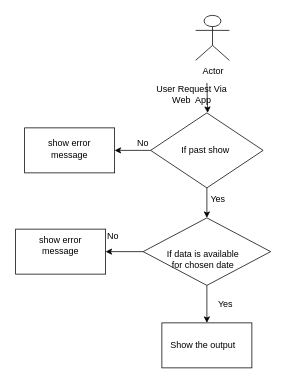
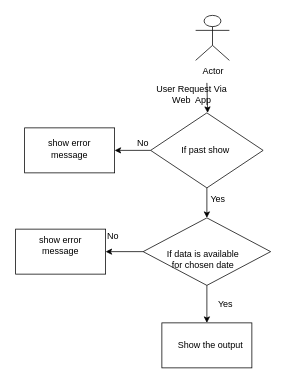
  <mxCell id="0" />
  <mxCell id="1" parent="0" />
  <mxCell id="2" value="" style="endArrow=classic;html=1;rounded=0;" edge="1" parent="1"><mxGeometry width="50" height="50" relative="1" as="geometry"><mxPoint x="275" y="110" as="sourcePoint" /><mxPoint x="276" y="150" as="targetPoint" /></mxGeometry></mxCell>
  <mxCell id="3" value="Actor" style="shape=umlActor;verticalLabelPosition=bottom;verticalAlign=top;html=1;outlineConnect=0;" vertex="1" parent="1"><mxGeometry x="260" y="20" width="45" height="60" as="geometry" /></mxCell>
  <mxCell id="4" value="User Request Via Web&amp;nbsp; App" style="text;html=1;align=center;verticalAlign=middle;whiteSpace=wrap;rounded=0;" vertex="1" parent="1"><mxGeometry x="200" y="110" width="110" height="30" as="geometry" /></mxCell>
  <mxCell id="5" value="If past show&amp;nbsp;" style="rhombus;whiteSpace=wrap;html=1;" vertex="1" parent="1"><mxGeometry x="200" y="150" width="150" height="100" as="geometry" /></mxCell>
  <mxCell id="6" value="Yes" style="text;html=1;align=center;verticalAlign=middle;whiteSpace=wrap;rounded=0;" vertex="1" parent="1"><mxGeometry x="260" y="250" width="60" height="30" as="geometry" /></mxCell>
  <mxCell id="7" value="" style="endArrow=classic;html=1;rounded=0;exitX=0.5;exitY=1;exitDx=0;exitDy=0;entryX=0.5;entryY=0;entryDx=0;entryDy=0;" edge="1" parent="1" source="5" target="12"><mxGeometry width="50" height="50" relative="1" as="geometry"><mxPoint x="250" y="370" as="sourcePoint" /><mxPoint x="430" y="200" as="targetPoint" /></mxGeometry></mxCell>
  <mxCell id="8" value="" style="endArrow=classic;html=1;rounded=0;exitX=0;exitY=0.5;exitDx=0;exitDy=0;" edge="1" parent="1" source="5" target="9"><mxGeometry width="50" height="50" relative="1" as="geometry"><mxPoint x="250" y="370" as="sourcePoint" /><mxPoint x="120" y="200" as="targetPoint" /></mxGeometry></mxCell>
  <mxCell id="9" value="" style="rounded=0;whiteSpace=wrap;html=1;" vertex="1" parent="1"><mxGeometry x="32" y="170" width="120" height="60" as="geometry" /></mxCell>
  <mxCell id="10" value="show error message" style="text;html=1;align=center;verticalAlign=middle;whiteSpace=wrap;rounded=0;" vertex="1" parent="1"><mxGeometry x="37" y="176" width="110" height="44" as="geometry" /></mxCell>
  <mxCell id="11" value="No" style="text;html=1;align=center;verticalAlign=middle;whiteSpace=wrap;rounded=0;" vertex="1" parent="1"><mxGeometry x="160" y="176" width="60" height="30" as="geometry" /></mxCell>
  <mxCell id="12" value="" style="rhombus;whiteSpace=wrap;html=1;" vertex="1" parent="1"><mxGeometry x="190" y="290" width="170" height="90" as="geometry" /></mxCell>
  <mxCell id="13" value="If data is available for chosen date" style="text;html=1;align=center;verticalAlign=middle;whiteSpace=wrap;rounded=0;" vertex="1" parent="1"><mxGeometry x="215" y="330" width="110" height="30" as="geometry" /></mxCell>
  <mxCell id="14" value="" style="rounded=0;whiteSpace=wrap;html=1;" vertex="1" parent="1"><mxGeometry x="215" y="430" width="120" height="60" as="geometry" /></mxCell>
- <mxCell id="15" value="Show the output" style="text;html=1;align=center;verticalAlign=middle;whiteSpace=wrap;rounded=0;" vertex="1" parent="1"><mxGeometry x="220" y="440" width="100" height="40" as="geometry" /></mxCell>
+ <mxCell id="15" value="Show the output" style="text;html=1;align=center;verticalAlign=middle;whiteSpace=wrap;rounded=0;" vertex="1" parent="1"><mxGeometry x="230" y="440" width="100" height="40" as="geometry" /></mxCell>
  <mxCell id="16" value="" style="endArrow=classic;html=1;rounded=0;entryX=0.5;entryY=0;entryDx=0;entryDy=0;exitX=0.5;exitY=1;exitDx=0;exitDy=0;" edge="1" parent="1" source="12" target="14"><mxGeometry width="50" height="50" relative="1" as="geometry"><mxPoint x="250" y="390" as="sourcePoint" /><mxPoint x="300" y="340" as="targetPoint" /></mxGeometry></mxCell>
  <mxCell id="17" value="Yes" style="text;html=1;align=center;verticalAlign=middle;whiteSpace=wrap;rounded=0;" vertex="1" parent="1"><mxGeometry x="270" y="390" width="60" height="30" as="geometry" /></mxCell>
  <mxCell id="18" value="No" style="text;html=1;align=center;verticalAlign=middle;whiteSpace=wrap;rounded=0;" vertex="1" parent="1"><mxGeometry x="120" y="300" width="60" height="30" as="geometry" /></mxCell>
  <mxCell id="19" value="" style="endArrow=classic;html=1;rounded=0;exitX=0;exitY=0.5;exitDx=0;exitDy=0;" edge="1" parent="1" source="12" target="20"><mxGeometry width="50" height="50" relative="1" as="geometry"><mxPoint x="250" y="390" as="sourcePoint" /><mxPoint x="110" y="335" as="targetPoint" /></mxGeometry></mxCell>
  <mxCell id="20" value="" style="rounded=0;whiteSpace=wrap;html=1;" vertex="1" parent="1"><mxGeometry x="20" y="305" width="120" height="60" as="geometry" /></mxCell>
  <mxCell id="21" value="show error message" style="text;html=1;align=center;verticalAlign=middle;whiteSpace=wrap;rounded=0;" vertex="1" parent="1"><mxGeometry x="25" y="305" width="110" height="44" as="geometry" /></mxCell>
